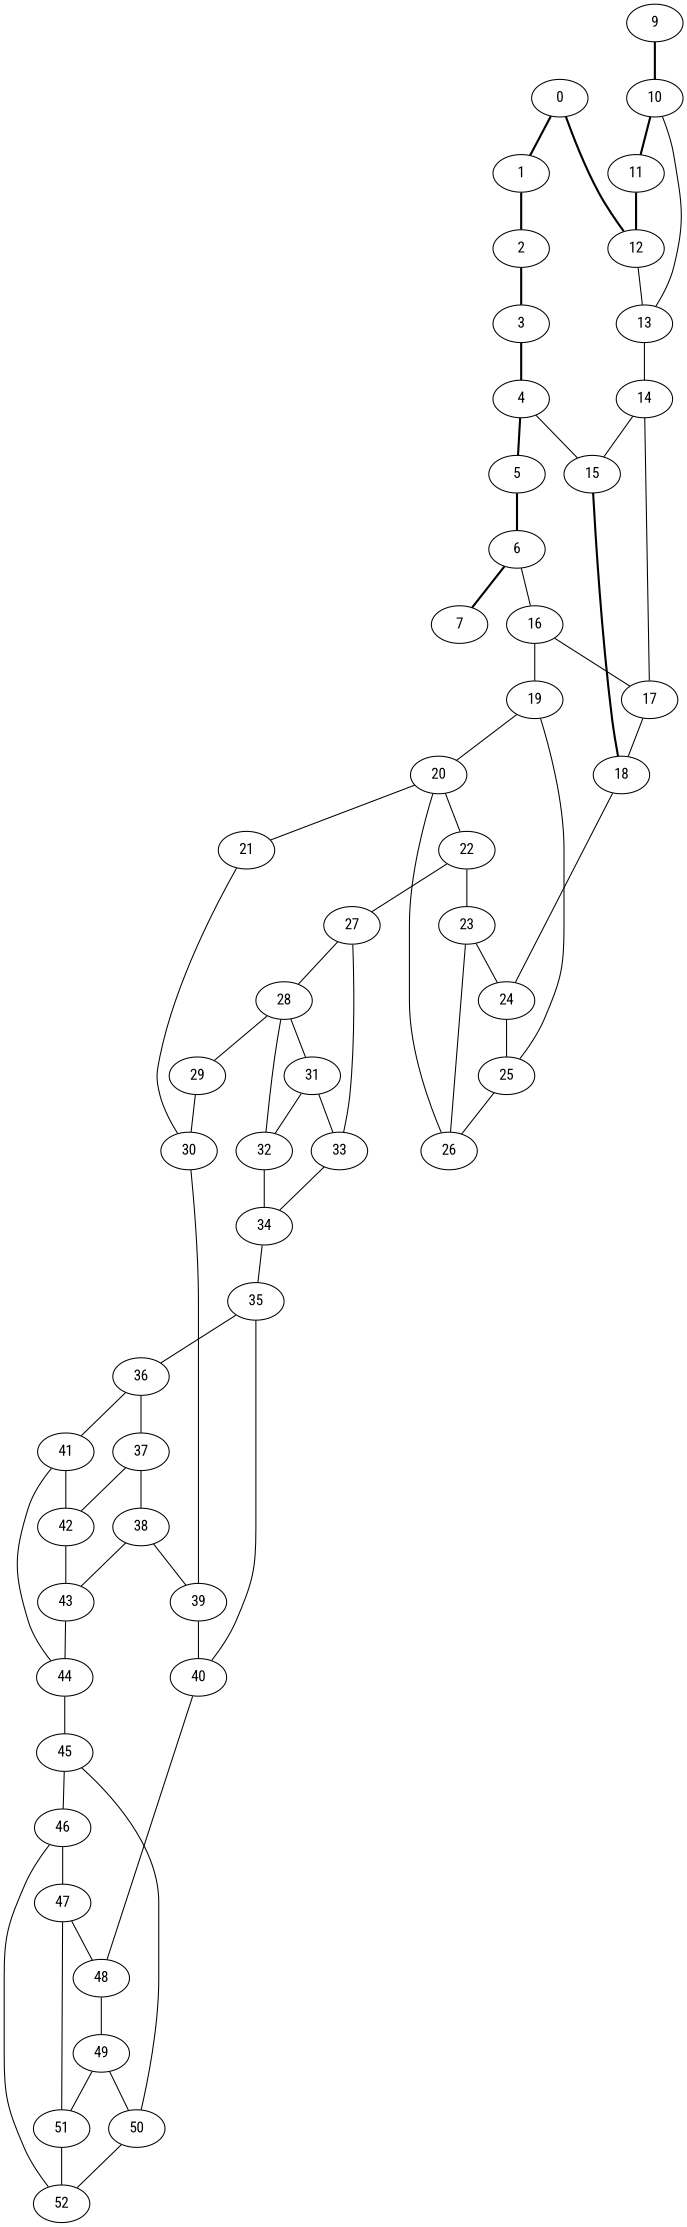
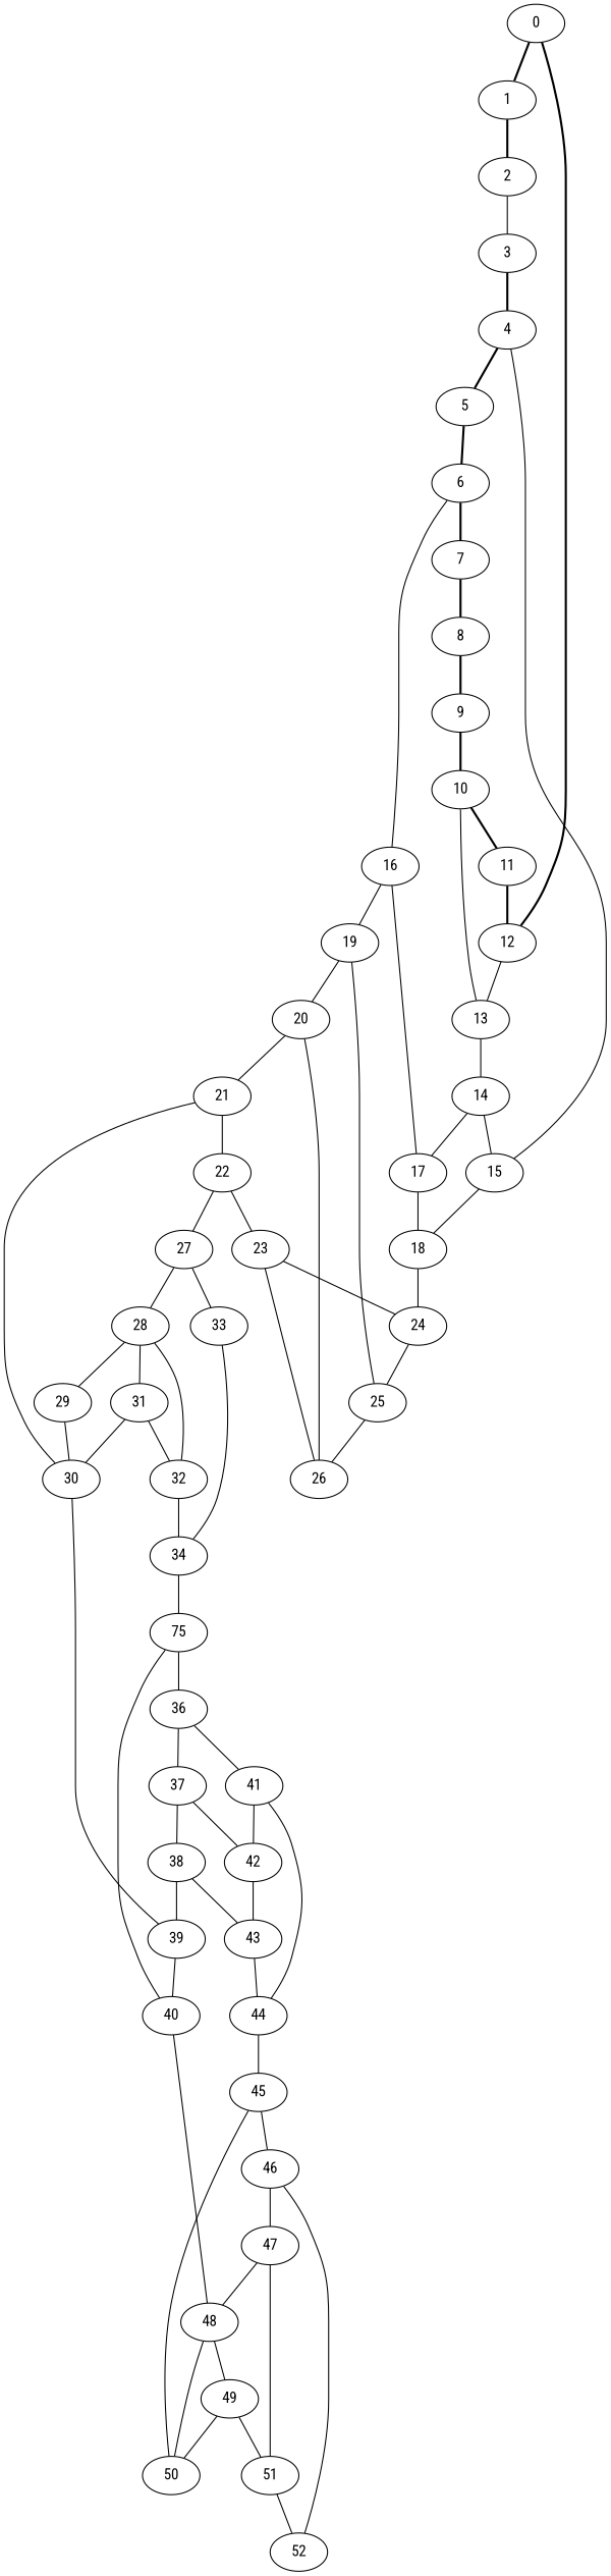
  graph {
    fontname="Roboto Condensed"
    node [fontname="Roboto Condensed"]
    edge [fontname="Roboto Condensed"]
    0
    1
    12
    2
    13
    3
    14
    4
    5
    15
    6
    18
    7
    16
    24
+   8
    17
    19
    9
    20
    25
    10
    11
    21
    26
    22
    30
    23
    27
    39
    28
    33
    40
    29
    31
    32
    34
-   35
+   35 [label=75]
    48
    36
    37
    41
    38
    42
    44
    49
    43
    45
    50
    51
    46
    47
    52
    0 -- 1 [style=bold]
    0 -- 12 [style=bold]
    1 -- 2 [style=bold]
    12 -- 13
-   2 -- 3 [style=bold]
+   2 -- 3 [style=solid]
    13 -- 14
    3 -- 4 [style=bold]
    14 -- 15
    14 -- 17
    4 -- 5 [style=bold]
    4 -- 15
    5 -- 6 [style=bold]
-   15 -- 18 [style=bold]
+   15 -- 18
    6 -- 7 [style=bold]
    6 -- 16
    18 -- 24
+   7 -- 8 [style=bold]
    16 -- 17
    16 -- 19
    24 -- 25
+   8 -- 9 [style=bold]
    17 -- 18
    19 -- 20
    19 -- 25
    9 -- 10 [style=bold]
    20 -- 21
    20 -- 26
    25 -- 26
    10 -- 13
    10 -- 11 [style=bold]
    11 -- 12 [style=bold]
-   20 -- 22
+   21 -- 22
    21 -- 30
    22 -- 23
    22 -- 27
    30 -- 39
    23 -- 24
    23 -- 26
    27 -- 28
    27 -- 33
    39 -- 40
    28 -- 29
    28 -- 31
    28 -- 32
    33 -- 34
    40 -- 48
    29 -- 30
-   31 -- 33
+   31 -- 30
    31 -- 32
    32 -- 34
    34 -- 35
    35 -- 40
    35 -- 36
    48 -- 49
    36 -- 37
    36 -- 41
    37 -- 38
    37 -- 42
    41 -- 42
    41 -- 44
    38 -- 39
    38 -- 43
    42 -- 43
    44 -- 45
    49 -- 50
    49 -- 51
    43 -- 44
    45 -- 50
    45 -- 46
-   50 -- 52
+   50 -- 48
    51 -- 52
    46 -- 47
    46 -- 52
    47 -- 48
    47 -- 51
  }
